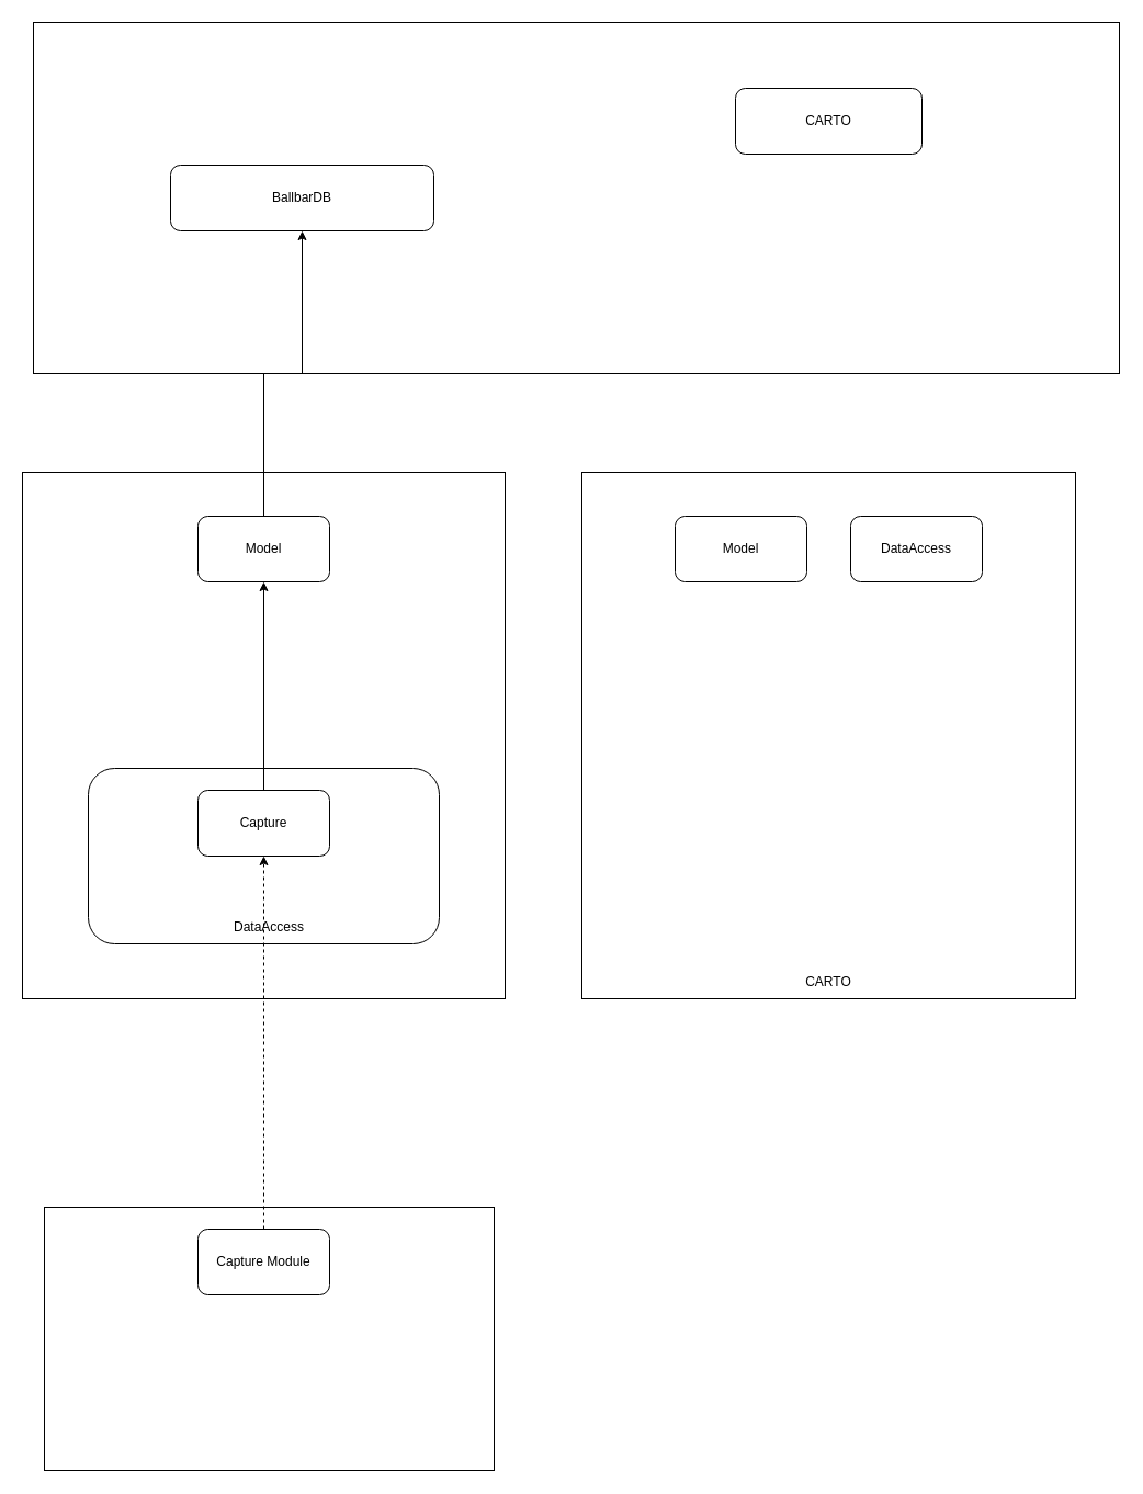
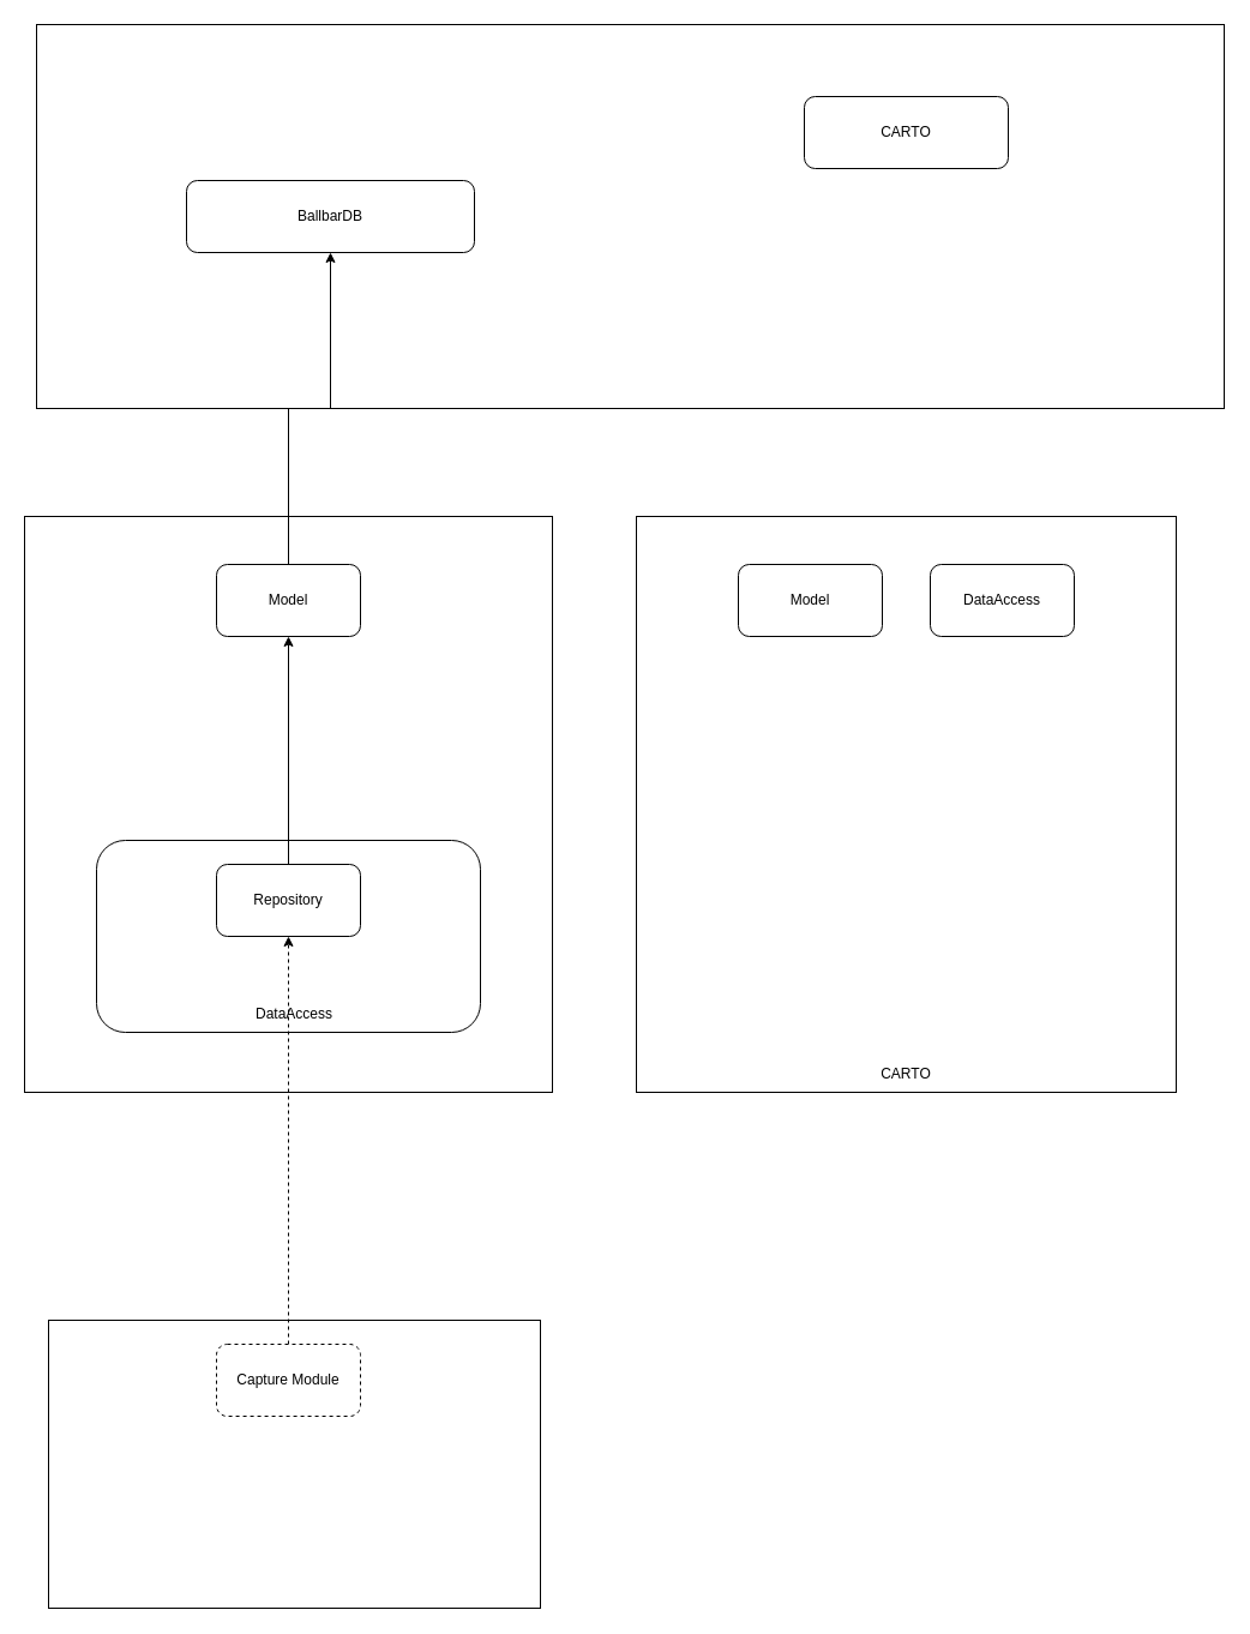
  <mxCell id="0" />
  <mxCell id="1" parent="0" />
  <mxCell id="2" value="" style="rounded=0;whiteSpace=wrap;html=1;" vertex="1" parent="1"><mxGeometry x="30" y="20" width="990" height="320" as="geometry" /></mxCell>
  <mxCell id="3" value="" style="rounded=0;whiteSpace=wrap;html=1;" vertex="1" parent="1"><mxGeometry x="20" y="430" width="440" height="480" as="geometry" /></mxCell>
  <mxCell id="4" value="" style="rounded=1;whiteSpace=wrap;html=1;" vertex="1" parent="1"><mxGeometry x="80" y="700" width="320" height="160" as="geometry" /></mxCell>
  <mxCell id="5" style="edgeStyle=orthogonalEdgeStyle;rounded=0;orthogonalLoop=1;jettySize=auto;html=1;" edge="1" parent="1" source="6" target="17"><mxGeometry relative="1" as="geometry" /></mxCell>
  <mxCell id="6" value="Model" style="rounded=1;whiteSpace=wrap;html=1;" vertex="1" parent="1"><mxGeometry x="180" y="470" width="120" height="60" as="geometry" /></mxCell>
  <mxCell id="7" value="" style="rounded=0;whiteSpace=wrap;html=1;" vertex="1" parent="1"><mxGeometry x="530" y="430" width="450" height="480" as="geometry" /></mxCell>
  <mxCell id="8" value="DataAccess" style="rounded=1;whiteSpace=wrap;html=1;" vertex="1" parent="1"><mxGeometry x="775" y="470" width="120" height="60" as="geometry" /></mxCell>
  <mxCell id="9" value="Model" style="rounded=1;whiteSpace=wrap;html=1;" vertex="1" parent="1"><mxGeometry x="615" y="470" width="120" height="60" as="geometry" /></mxCell>
  <mxCell id="10" value="CARTO" style="text;html=1;align=center;verticalAlign=middle;whiteSpace=wrap;rounded=0;" vertex="1" parent="1"><mxGeometry x="725" y="880" width="60" height="30" as="geometry" /></mxCell>
  <mxCell id="11" value="" style="rounded=0;whiteSpace=wrap;html=1;" vertex="1" parent="1"><mxGeometry x="40" y="1100" width="410" height="240" as="geometry" /></mxCell>
  <mxCell id="12" style="edgeStyle=orthogonalEdgeStyle;rounded=0;orthogonalLoop=1;jettySize=auto;html=1;entryX=0.5;entryY=1;entryDx=0;entryDy=0;dashed=1;" edge="1" parent="1" source="13" target="16"><mxGeometry relative="1" as="geometry" /></mxCell>
- <mxCell id="13" value="Capture Module" style="rounded=1;whiteSpace=wrap;html=1;" vertex="1" parent="1"><mxGeometry x="180" y="1120" width="120" height="60" as="geometry" /></mxCell>
+ <mxCell id="13" value="Capture Module" style="rounded=1;whiteSpace=wrap;html=1;dashed=1;" vertex="1" parent="1"><mxGeometry x="180" y="1120" width="120" height="60" as="geometry" /></mxCell>
  <mxCell id="14" value="DataAccess" style="text;html=1;align=center;verticalAlign=middle;whiteSpace=wrap;rounded=0;" vertex="1" parent="1"><mxGeometry x="215" y="830" width="60" height="30" as="geometry" /></mxCell>
  <mxCell id="15" style="edgeStyle=orthogonalEdgeStyle;rounded=0;orthogonalLoop=1;jettySize=auto;html=1;" edge="1" parent="1" source="16" target="6"><mxGeometry relative="1" as="geometry" /></mxCell>
- <mxCell id="16" value="Capture" style="rounded=1;whiteSpace=wrap;html=1;" vertex="1" parent="1"><mxGeometry x="180" y="720" width="120" height="60" as="geometry" /></mxCell>
+ <mxCell id="16" value="Repository" style="rounded=1;whiteSpace=wrap;html=1;" vertex="1" parent="1"><mxGeometry x="180" y="720" width="120" height="60" as="geometry" /></mxCell>
  <mxCell id="17" value="BallbarDB" style="rounded=1;whiteSpace=wrap;html=1;" vertex="1" parent="1"><mxGeometry x="155" y="150" width="240" height="60" as="geometry" /></mxCell>
  <mxCell id="18" value="CARTO" style="rounded=1;whiteSpace=wrap;html=1;" vertex="1" parent="1"><mxGeometry x="670" y="80" width="170" height="60" as="geometry" /></mxCell>
